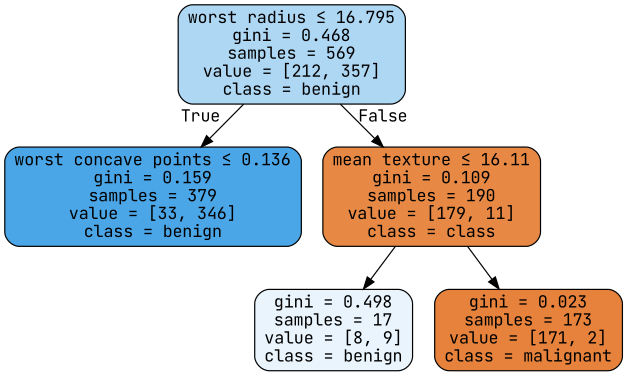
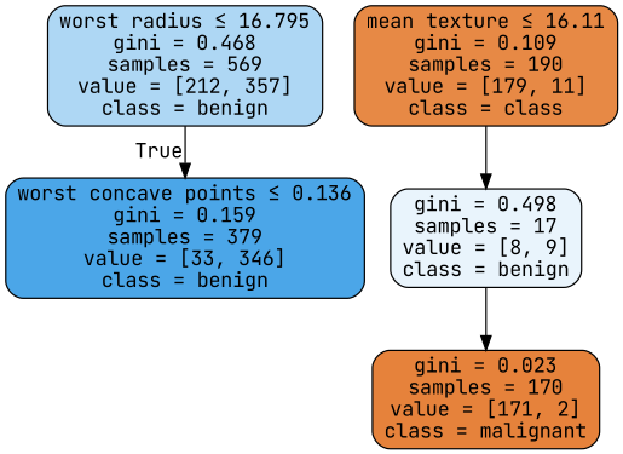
  digraph {
    fontname="JetBrains Mono"
    node [color=black fontname="JetBrains Mono" shape=box style="filled, rounded"]
    edge [fontname="JetBrains Mono"]
    n1 [fillcolor="#399de568" label=<worst radius &le; 16.795<br/>gini = 0.468<br/>samples = 569<br/>value = [212, 357]<br/>class = benign>]
    n2 [fillcolor="#399de5e7" label=<worst concave points &le; 0.136<br/>gini = 0.159<br/>samples = 379<br/>value = [33, 346]<br/>class = benign>]
    n3 [fillcolor="#e58139ef" label=<mean texture &le; 16.11<br/>gini = 0.109<br/>samples = 190<br/>value = [179, 11]<br/>class = class>]
    n4 [fillcolor="#399de51c" label=<gini = 0.498<br/>samples = 17<br/>value = [8, 9]<br/>class = benign>]
-   n5 [fillcolor="#e58139fc" label=<gini = 0.023<br/>samples = 173<br/>value = [171, 2]<br/>class = malignant>]
+   n5 [fillcolor="#e58139fc" label=<gini = 0.023<br/>samples = 170<br/>value = [171, 2]<br/>class = malignant>]
    n1 -> n2 [headlabel=True labelangle=45 labeldistance=2.5]
-   n1 -> n3 [headlabel=False labelangle=-45 labeldistance=2.5]
    n3 -> n4
-   n3 -> n5
+   n4 -> n5
  }
